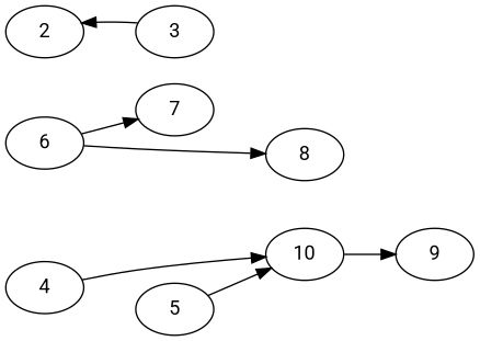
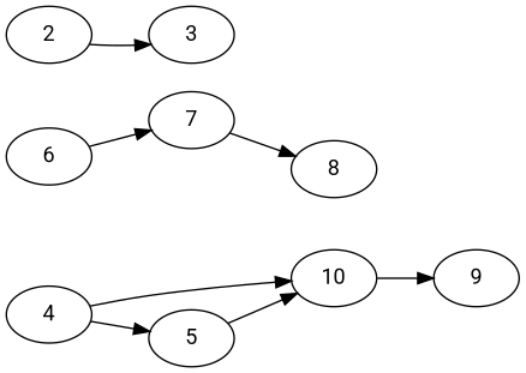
  digraph {
    fontname=Roboto
    rankdir=LR
    node [fontname=Roboto]
    edge [fontname=Roboto]
    4
    10
    5
    9
    7
    8
    6
    2
    3
    4 -> 10
+   4 -> 5
    10 -> 9
    5 -> 10
-   6 -> 8
+   7 -> 8
    6 -> 7
-   3 -> 2
+   2 -> 3
  }
